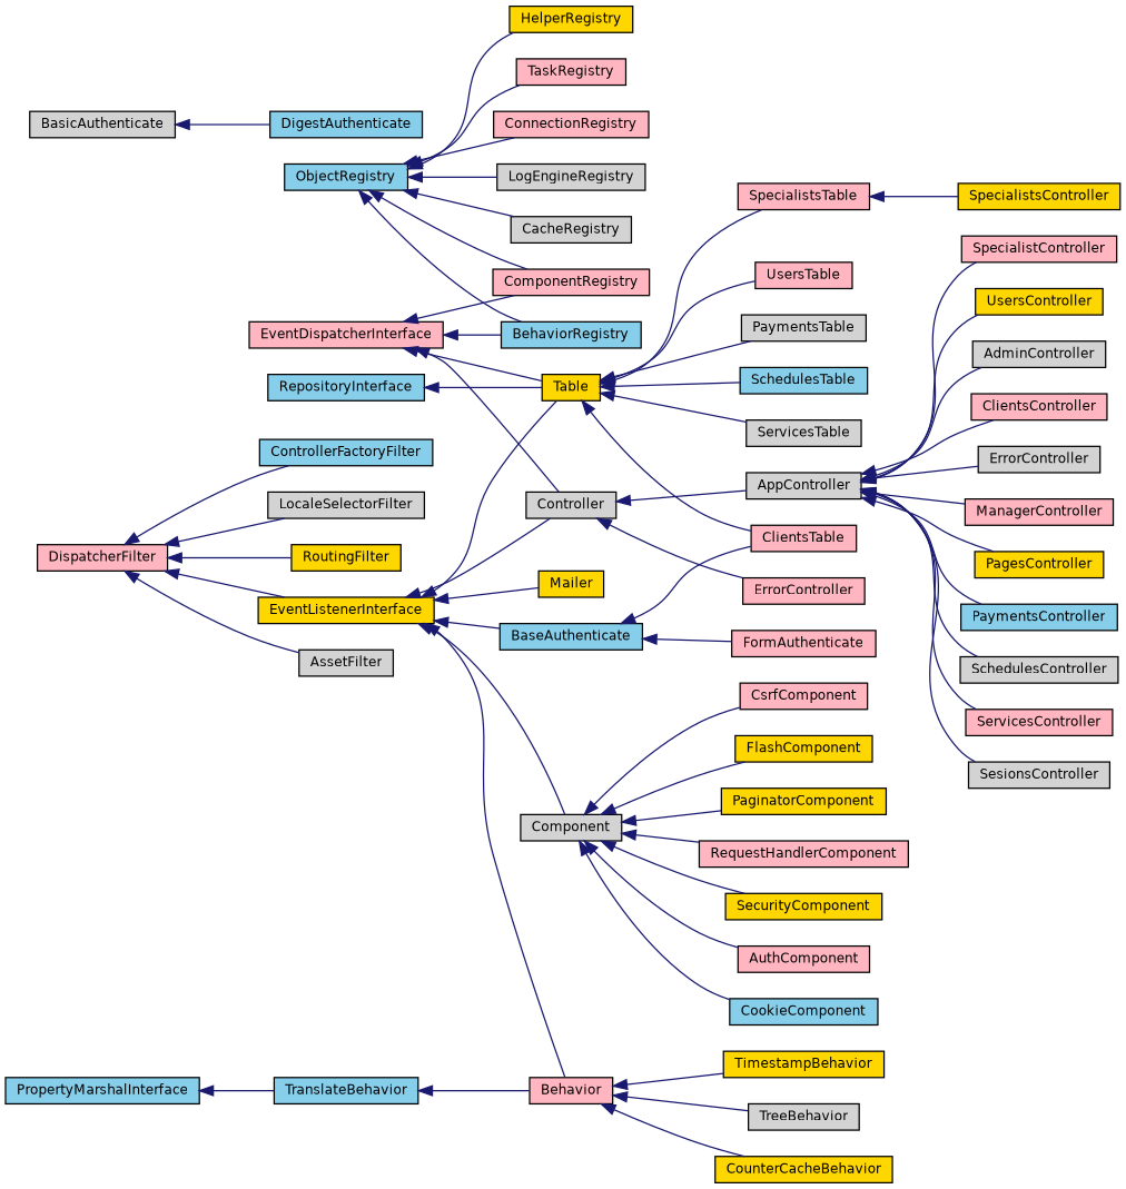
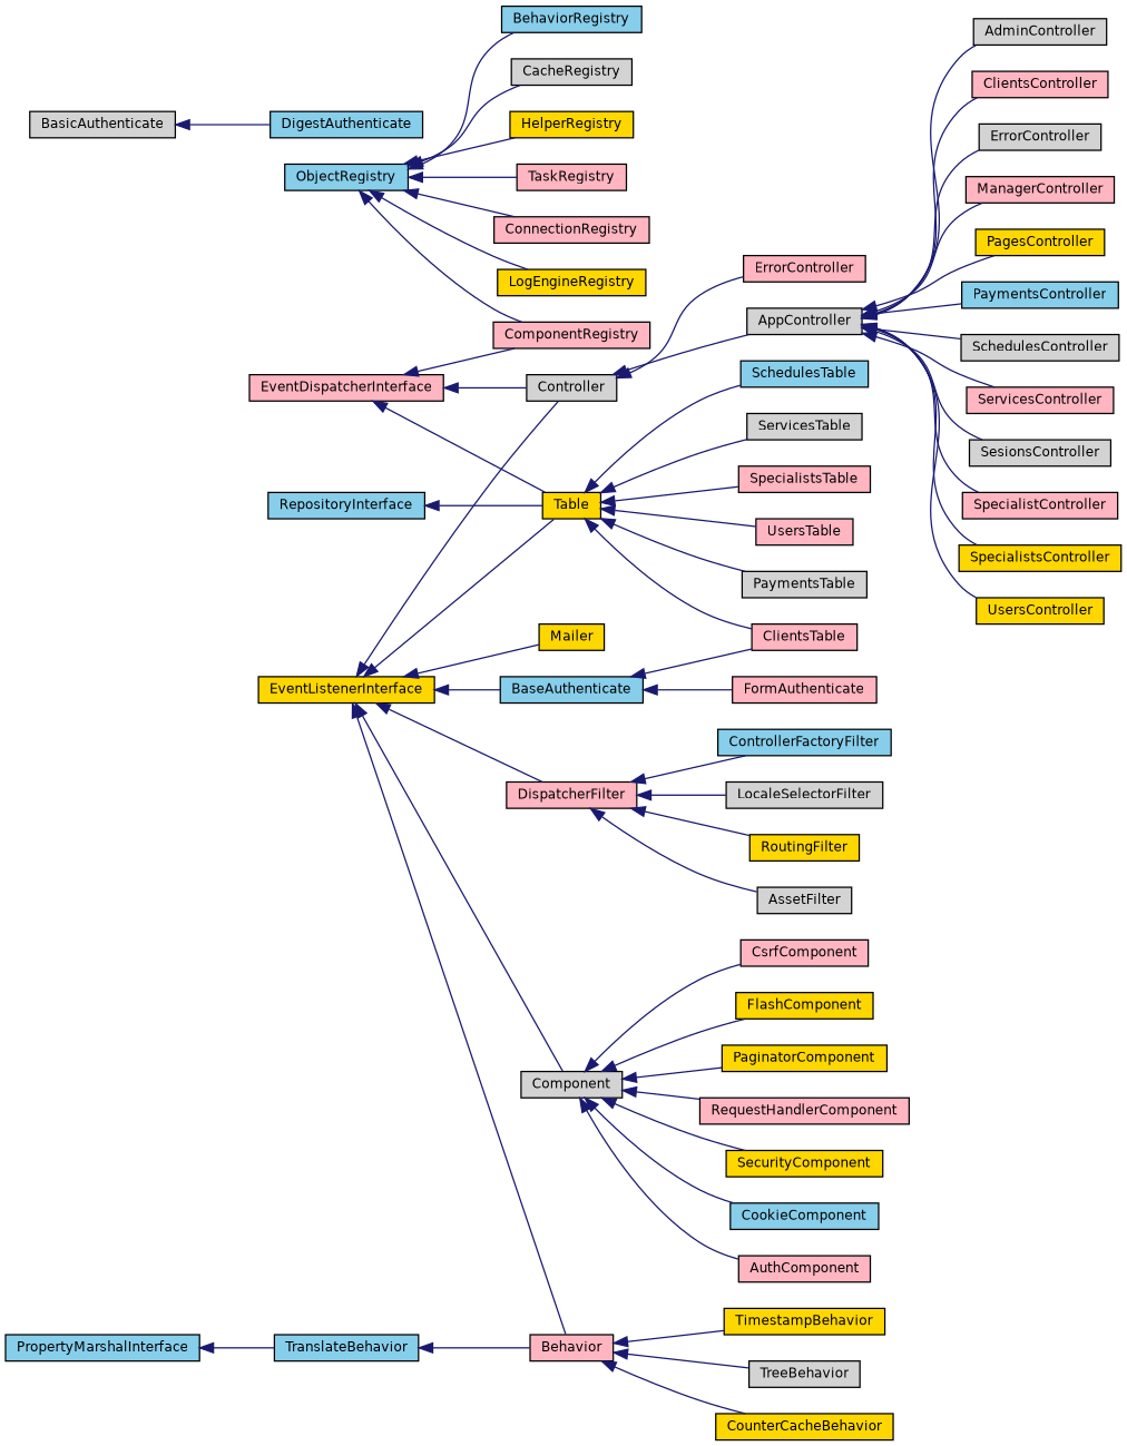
  digraph {
    fontname="DejaVu Sans"
    rankdir=LR
    node [color=black fillcolor=lightpink fontname="DejaVu Sans" fontsize=10 shape=record style=filled]
    edge [color=midnightblue dir=back fontname="DejaVu Sans" fontsize=10 labelfontname=Helvetica labelfontsize=10 style=solid]
    n1 [height=0.2 label=EventDispatcherInterface width=0.4]
    n2 [height=0.2 label=ComponentRegistry width=0.4]
    n3 [fillcolor=lightgrey height=0.2 label=Controller width=0.4]
    n4 [fillcolor=skyblue height=0.2 label=BehaviorRegistry width=0.4]
    n5 [fillcolor=gold height=0.2 label=Table width=0.4]
    n6 [fillcolor=lightgrey height=0.2 label=AppController width=0.4]
    n7 [height=0.2 label=ErrorController width=0.4]
    n8 [height=0.2 label=ClientsTable width=0.4]
    n9 [fillcolor=lightgrey height=0.2 label=PaymentsTable width=0.4]
    n10 [fillcolor=skyblue height=0.2 label=SchedulesTable width=0.4]
    n11 [fillcolor=lightgrey height=0.2 label=ServicesTable width=0.4]
    n12 [height=0.2 label=SpecialistsTable width=0.4]
    n13 [height=0.2 label=UsersTable width=0.4]
    n14 [fillcolor=lightgrey height=0.2 label=AdminController width=0.4]
    n15 [height=0.2 label=ClientsController width=0.4]
    n16 [fillcolor=lightgrey height=0.2 label=ErrorController width=0.4]
    n17 [height=0.2 label=ManagerController width=0.4]
    n18 [fillcolor=gold height=0.2 label=PagesController width=0.4]
    n19 [fillcolor=skyblue height=0.2 label=PaymentsController width=0.4]
    n20 [fillcolor=lightgrey height=0.2 label=SchedulesController width=0.4]
    n21 [height=0.2 label=ServicesController width=0.4]
    n22 [fillcolor=lightgrey height=0.2 label=SesionsController width=0.4]
    n23 [height=0.2 label=SpecialistController width=0.4]
    n24 [fillcolor=gold height=0.2 label=SpecialistsController width=0.4]
    n25 [fillcolor=gold height=0.2 label=UsersController width=0.4]
    n26 [fillcolor=gold height=0.2 label=EventListenerInterface width=0.4]
    n27 [fillcolor=skyblue height=0.2 label=BaseAuthenticate width=0.4]
    n28 [fillcolor=lightgrey height=0.2 label=Component width=0.4]
    n29 [fillcolor=gold height=0.2 label=Mailer width=0.4]
    n30 [height=0.2 label=Behavior width=0.4]
    n31 [height=0.2 label=DispatcherFilter width=0.4]
    n32 [height=0.2 label=FormAuthenticate width=0.4]
    n33 [height=0.2 label=AuthComponent width=0.4]
    n34 [fillcolor=skyblue height=0.2 label=CookieComponent width=0.4]
    n35 [height=0.2 label=CsrfComponent width=0.4]
    n36 [fillcolor=gold height=0.2 label=FlashComponent width=0.4]
    n37 [fillcolor=gold height=0.2 label=PaginatorComponent width=0.4]
    n38 [height=0.2 label=RequestHandlerComponent width=0.4]
    n39 [fillcolor=gold height=0.2 label=SecurityComponent width=0.4]
    n40 [fillcolor=gold height=0.2 label=CounterCacheBehavior width=0.4]
    n41 [fillcolor=gold height=0.2 label=TimestampBehavior width=0.4]
    n42 [fillcolor=lightgrey height=0.2 label=TreeBehavior width=0.4]
    n43 [fillcolor=lightgrey height=0.2 label=AssetFilter width=0.4]
    n44 [fillcolor=skyblue height=0.2 label=ControllerFactoryFilter width=0.4]
    n45 [fillcolor=lightgrey height=0.2 label=LocaleSelectorFilter width=0.4]
    n46 [fillcolor=gold height=0.2 label=RoutingFilter width=0.4]
    n47 [fillcolor=lightgrey height=0.2 label=BasicAuthenticate width=0.4]
    n48 [fillcolor=skyblue height=0.2 label=DigestAuthenticate width=0.4]
    n49 [fillcolor=skyblue height=0.2 label=TranslateBehavior width=0.4]
    n50 [fillcolor=skyblue height=0.2 label=ObjectRegistry width=0.4]
    n51 [fillcolor=lightgrey height=0.2 label=CacheRegistry width=0.4]
    n52 [fillcolor=gold height=0.2 label=HelperRegistry width=0.4]
    n53 [height=0.2 label=TaskRegistry width=0.4]
    n54 [height=0.2 label=ConnectionRegistry width=0.4]
-   n55 [fillcolor=lightgrey height=0.2 label=LogEngineRegistry width=0.4]
+   n55 [fillcolor=gold height=0.2 label=LogEngineRegistry width=0.4]
    n56 [fillcolor=skyblue height=0.2 label=PropertyMarshalInterface width=0.4]
    n57 [fillcolor=skyblue height=0.2 label=RepositoryInterface width=0.4]
    n1 -> n2
    n1 -> n3
-   n1 -> n4
    n1 -> n5
    n3 -> n6
    n3 -> n7
    n5 -> n8
    n5 -> n9
    n5 -> n10
    n5 -> n11
    n5 -> n12
    n5 -> n13
    n6 -> n14
    n6 -> n15
    n6 -> n16
    n6 -> n17
    n6 -> n18
    n6 -> n19
    n6 -> n20
    n6 -> n21
    n6 -> n22
    n6 -> n23
-   n12 -> n24
+   n6 -> n24
    n6 -> n25
    n26 -> n3
    n26 -> n5
    n26 -> n27
    n26 -> n28
    n26 -> n29
    n26 -> n30
-   n31 -> n26
+   n26 -> n31
    n27 -> n8
    n27 -> n32
    n28 -> n33
    n28 -> n34
    n28 -> n35
    n28 -> n36
    n28 -> n37
    n28 -> n38
    n28 -> n39
    n30 -> n40
    n30 -> n41
    n30 -> n42
    n31 -> n43
    n31 -> n44
    n31 -> n45
    n31 -> n46
    n47 -> n48
    n49 -> n30
    n50 -> n2
    n50 -> n4
    n50 -> n51
    n50 -> n52
    n50 -> n53
    n50 -> n54
    n50 -> n55
    n56 -> n49
    n57 -> n5
  }
